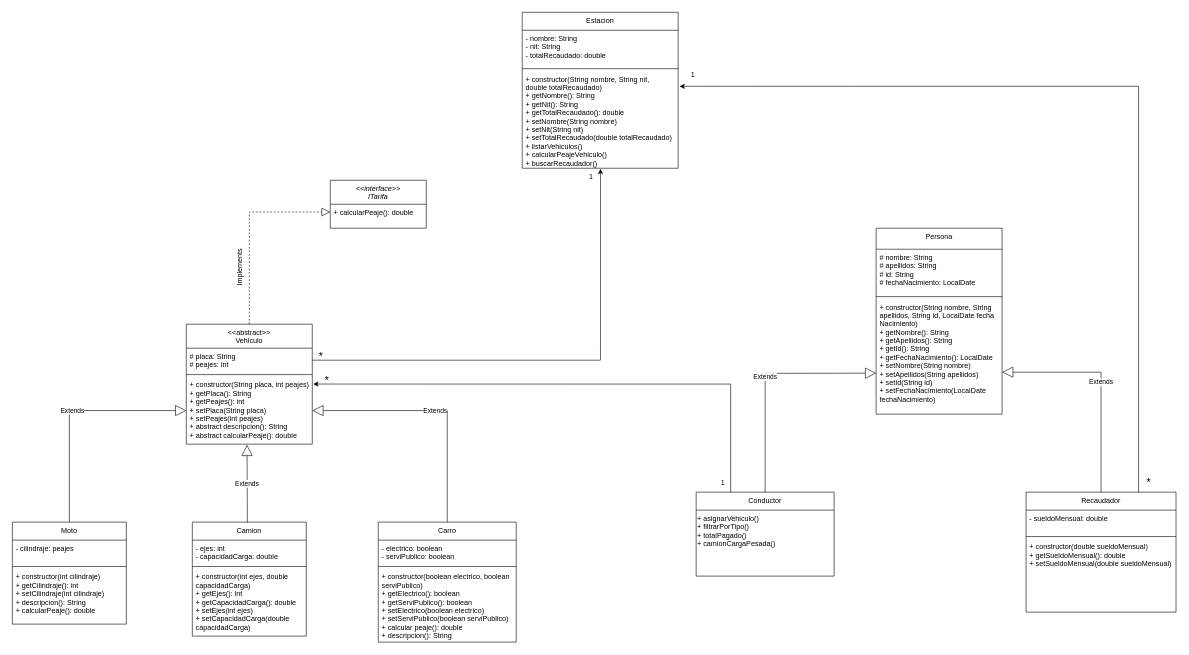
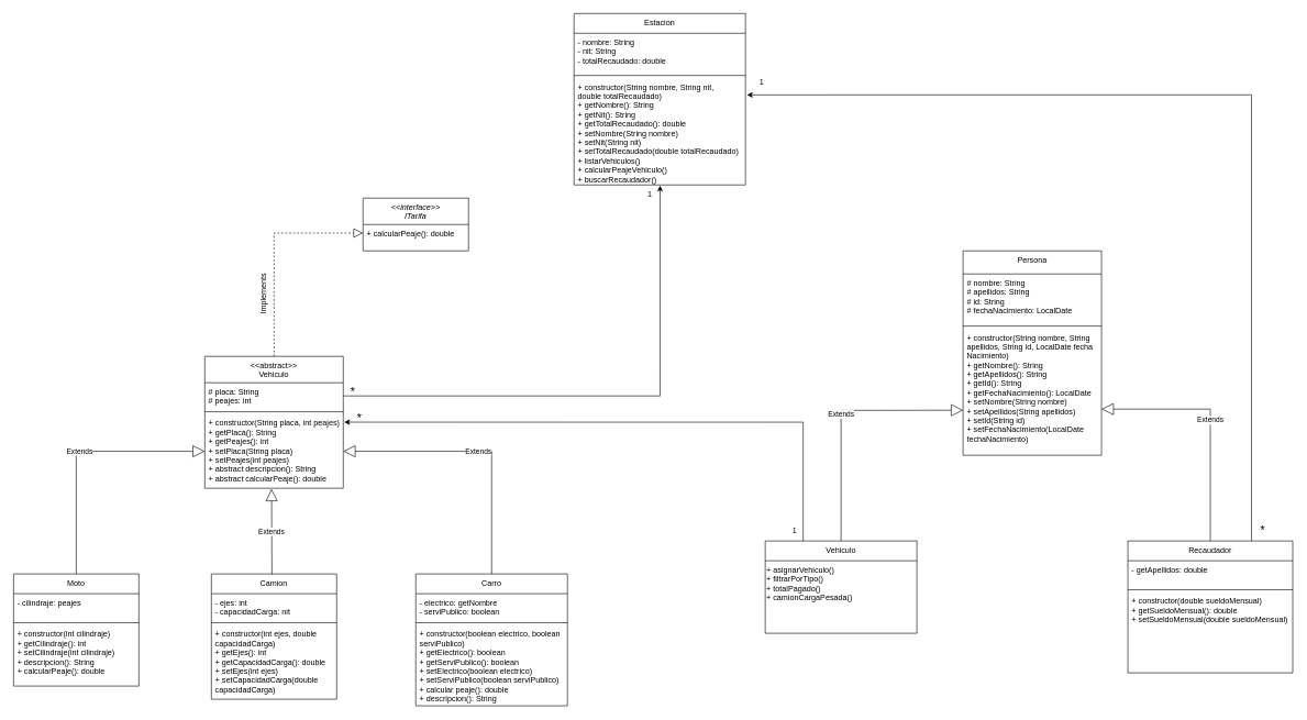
  <mxCell id="0" />
  <mxCell id="1" parent="0" />
  <mxCell id="2" value="&lt;&lt;interface&gt;&gt;&#10;ITarifa" style="swimlane;fontStyle=2;align=center;verticalAlign=top;childLayout=stackLayout;horizontal=1;startSize=40;horizontalStack=0;resizeParent=1;resizeLast=0;collapsible=1;marginBottom=0;rounded=0;shadow=0;strokeWidth=1;" parent="1" vertex="1"><mxGeometry x="550" y="300" width="160" height="80" as="geometry"><mxRectangle x="230" y="140" width="160" height="26" as="alternateBounds" /></mxGeometry></mxCell>
  <mxCell id="3" value="+ calcularPeaje(): double" style="text;align=left;verticalAlign=top;spacingLeft=4;spacingRight=4;overflow=hidden;rotatable=0;points=[[0,0.5],[1,0.5]];portConstraint=eastwest;" parent="2" vertex="1"><mxGeometry y="40" width="160" height="26" as="geometry" /></mxCell>
  <mxCell id="4" value="&lt;&lt;abstract&gt;&gt;&#10;Vehiculo" style="swimlane;fontStyle=0;align=center;verticalAlign=top;childLayout=stackLayout;horizontal=1;startSize=40;horizontalStack=0;resizeParent=1;resizeLast=0;collapsible=1;marginBottom=0;rounded=0;shadow=0;strokeWidth=1;" parent="1" vertex="1"><mxGeometry x="310" y="540" width="210" height="200" as="geometry"><mxRectangle x="550" y="140" width="160" height="26" as="alternateBounds" /></mxGeometry></mxCell>
  <mxCell id="5" value="# placa: String&#10;# peajes: int" style="text;align=left;verticalAlign=top;spacingLeft=4;spacingRight=4;overflow=hidden;rotatable=0;points=[[0,0.5],[1,0.5]];portConstraint=eastwest;rounded=0;shadow=0;html=0;" parent="4" vertex="1"><mxGeometry y="40" width="210" height="40" as="geometry" /></mxCell>
  <mxCell id="6" value="" style="line;html=1;strokeWidth=1;align=left;verticalAlign=middle;spacingTop=-1;spacingLeft=3;spacingRight=3;rotatable=0;labelPosition=right;points=[];portConstraint=eastwest;" parent="4" vertex="1"><mxGeometry y="80" width="210" height="8" as="geometry" /></mxCell>
  <mxCell id="7" value="+ constructor(String placa, int peajes)&#10;+ getPlaca(): String&#10;+ getPeajes(): int&#10;+ setPlaca(String placa)&#10;+ setPeajes(int peajes)&#10;+ abstract descripcion(): String&#10;+ abstract calcularPeaje(): double " style="text;align=left;verticalAlign=top;spacingLeft=4;spacingRight=4;overflow=hidden;rotatable=0;points=[[0,0.5],[1,0.5]];portConstraint=eastwest;" parent="4" vertex="1"><mxGeometry y="88" width="210" height="112" as="geometry" /></mxCell>
  <mxCell id="8" value="Moto" style="swimlane;fontStyle=0;align=center;verticalAlign=top;childLayout=stackLayout;horizontal=1;startSize=30;horizontalStack=0;resizeParent=1;resizeLast=0;collapsible=1;marginBottom=0;rounded=0;shadow=0;strokeWidth=1;" vertex="1" parent="1"><mxGeometry x="20" y="870" width="190" height="170" as="geometry"><mxRectangle x="550" y="140" width="160" height="26" as="alternateBounds" /></mxGeometry></mxCell>
  <mxCell id="9" value="- cilindraje: peajes" style="text;align=left;verticalAlign=top;spacingLeft=4;spacingRight=4;overflow=hidden;rotatable=0;points=[[0,0.5],[1,0.5]];portConstraint=eastwest;rounded=0;shadow=0;html=0;" vertex="1" parent="8"><mxGeometry y="30" width="190" height="40" as="geometry" /></mxCell>
  <mxCell id="10" value="" style="line;html=1;strokeWidth=1;align=left;verticalAlign=middle;spacingTop=-1;spacingLeft=3;spacingRight=3;rotatable=0;labelPosition=right;points=[];portConstraint=eastwest;" vertex="1" parent="8"><mxGeometry y="70" width="190" height="8" as="geometry" /></mxCell>
  <mxCell id="11" value="+ constructor(int cilindraje)&#10;+ getCilindraje(): int&#10;+ setCilindraje(int cilindraje)&#10;+ descripcion(): String&#10;+ calcularPeaje(): double" style="text;align=left;verticalAlign=top;spacingLeft=4;spacingRight=4;overflow=hidden;rotatable=0;points=[[0,0.5],[1,0.5]];portConstraint=eastwest;" vertex="1" parent="8"><mxGeometry y="78" width="190" height="92" as="geometry" /></mxCell>
  <mxCell id="12" value="Camion" style="swimlane;fontStyle=0;align=center;verticalAlign=top;childLayout=stackLayout;horizontal=1;startSize=30;horizontalStack=0;resizeParent=1;resizeLast=0;collapsible=1;marginBottom=0;rounded=0;shadow=0;strokeWidth=1;" vertex="1" parent="1"><mxGeometry x="320" y="870" width="190" height="190" as="geometry"><mxRectangle x="550" y="140" width="160" height="26" as="alternateBounds" /></mxGeometry></mxCell>
- <mxCell id="13" value="- ejes: int&#10;- capacidadCarga: double" style="text;align=left;verticalAlign=top;spacingLeft=4;spacingRight=4;overflow=hidden;rotatable=0;points=[[0,0.5],[1,0.5]];portConstraint=eastwest;rounded=0;shadow=0;html=0;" vertex="1" parent="12"><mxGeometry y="30" width="190" height="40" as="geometry" /></mxCell>
+ <mxCell id="13" value="- ejes: int&#10;- capacidadCarga: nit" style="text;align=left;verticalAlign=top;spacingLeft=4;spacingRight=4;overflow=hidden;rotatable=0;points=[[0,0.5],[1,0.5]];portConstraint=eastwest;rounded=0;shadow=0;html=0;" vertex="1" parent="12"><mxGeometry y="30" width="190" height="40" as="geometry" /></mxCell>
  <mxCell id="14" value="" style="line;html=1;strokeWidth=1;align=left;verticalAlign=middle;spacingTop=-1;spacingLeft=3;spacingRight=3;rotatable=0;labelPosition=right;points=[];portConstraint=eastwest;" vertex="1" parent="12"><mxGeometry y="70" width="190" height="8" as="geometry" /></mxCell>
  <mxCell id="15" value="+ constructor(int ejes, double&#10;capacidadCarga)&#10;+ getEjes(): int&#10;+ getCapacidadCarga(): double&#10;+ setEjes(int ejes)&#10;+ setCapacidadCarga(double &#10;capacidadCarga)" style="text;align=left;verticalAlign=top;spacingLeft=4;spacingRight=4;overflow=hidden;rotatable=0;points=[[0,0.5],[1,0.5]];portConstraint=eastwest;" vertex="1" parent="12"><mxGeometry y="78" width="190" height="112" as="geometry" /></mxCell>
  <mxCell id="16" value="Carro" style="swimlane;fontStyle=0;align=center;verticalAlign=top;childLayout=stackLayout;horizontal=1;startSize=30;horizontalStack=0;resizeParent=1;resizeLast=0;collapsible=1;marginBottom=0;rounded=0;shadow=0;strokeWidth=1;" vertex="1" parent="1"><mxGeometry x="630" y="870" width="230" height="200" as="geometry"><mxRectangle x="550" y="140" width="160" height="26" as="alternateBounds" /></mxGeometry></mxCell>
- <mxCell id="17" value="- electrico: boolean&#10;- serviPublico: boolean" style="text;align=left;verticalAlign=top;spacingLeft=4;spacingRight=4;overflow=hidden;rotatable=0;points=[[0,0.5],[1,0.5]];portConstraint=eastwest;rounded=0;shadow=0;html=0;" vertex="1" parent="16"><mxGeometry y="30" width="230" height="40" as="geometry" /></mxCell>
+ <mxCell id="17" value="- electrico: getNombre&#10;- serviPublico: boolean" style="text;align=left;verticalAlign=top;spacingLeft=4;spacingRight=4;overflow=hidden;rotatable=0;points=[[0,0.5],[1,0.5]];portConstraint=eastwest;rounded=0;shadow=0;html=0;" vertex="1" parent="16"><mxGeometry y="30" width="230" height="40" as="geometry" /></mxCell>
  <mxCell id="18" value="" style="line;html=1;strokeWidth=1;align=left;verticalAlign=middle;spacingTop=-1;spacingLeft=3;spacingRight=3;rotatable=0;labelPosition=right;points=[];portConstraint=eastwest;" vertex="1" parent="16"><mxGeometry y="70" width="230" height="8" as="geometry" /></mxCell>
  <mxCell id="19" value="+ constructor(boolean electrico, boolean&#10;serviPublico)&#10;+ getElectrico(): boolean&#10;+ getServiPublico(): boolean &#10;+ setElectrico(boolean electrico)&#10;+ setServiPublico(boolean serviPublico)&#10;+ calcular peaje(): double&#10;+ descripcion(): String" style="text;align=left;verticalAlign=top;spacingLeft=4;spacingRight=4;overflow=hidden;rotatable=0;points=[[0,0.5],[1,0.5]];portConstraint=eastwest;" vertex="1" parent="16"><mxGeometry y="78" width="230" height="122" as="geometry" /></mxCell>
  <mxCell id="20" value="" style="endArrow=block;dashed=1;endFill=0;endSize=12;html=1;rounded=0;entryX=0;entryY=0.5;entryDx=0;entryDy=0;exitX=0.5;exitY=0;exitDx=0;exitDy=0;" edge="1" parent="1" source="4" target="3"><mxGeometry width="160" relative="1" as="geometry"><mxPoint x="440" y="530" as="sourcePoint" /><mxPoint x="600" y="530" as="targetPoint" /><Array as="points"><mxPoint x="415" y="353" /></Array></mxGeometry></mxCell>
  <mxCell id="21" value="Implements" style="text;html=1;align=center;verticalAlign=middle;whiteSpace=wrap;rounded=0;rotation=-90;" vertex="1" parent="1"><mxGeometry x="370" y="430" width="60" height="30" as="geometry" /></mxCell>
  <mxCell id="22" value="Extends" style="endArrow=block;endSize=16;endFill=0;html=1;rounded=0;entryX=0;entryY=0.5;entryDx=0;entryDy=0;exitX=0.5;exitY=0;exitDx=0;exitDy=0;" edge="1" parent="1" source="8" target="7"><mxGeometry width="160" relative="1" as="geometry"><mxPoint x="410" y="780" as="sourcePoint" /><mxPoint x="570" y="780" as="targetPoint" /><Array as="points"><mxPoint x="115" y="684" /></Array></mxGeometry></mxCell>
  <mxCell id="23" value="Extends" style="endArrow=block;endSize=16;endFill=0;html=1;rounded=0;entryX=0.482;entryY=1.009;entryDx=0;entryDy=0;entryPerimeter=0;exitX=0.483;exitY=0.004;exitDx=0;exitDy=0;exitPerimeter=0;" edge="1" parent="1" source="12" target="7"><mxGeometry width="160" relative="1" as="geometry"><mxPoint x="420" y="790" as="sourcePoint" /><mxPoint x="580" y="790" as="targetPoint" /></mxGeometry></mxCell>
  <mxCell id="24" value="Extends" style="endArrow=block;endSize=16;endFill=0;html=1;rounded=0;entryX=1;entryY=0.5;entryDx=0;entryDy=0;exitX=0.5;exitY=0;exitDx=0;exitDy=0;" edge="1" parent="1" source="16" target="7"><mxGeometry width="160" relative="1" as="geometry"><mxPoint x="620" y="810" as="sourcePoint" /><mxPoint x="780" y="810" as="targetPoint" /><Array as="points"><mxPoint x="745" y="684" /></Array></mxGeometry></mxCell>
  <mxCell id="25" value="Persona" style="swimlane;fontStyle=0;align=center;verticalAlign=top;childLayout=stackLayout;horizontal=1;startSize=35;horizontalStack=0;resizeParent=1;resizeLast=0;collapsible=1;marginBottom=0;rounded=0;shadow=0;strokeWidth=1;" vertex="1" parent="1"><mxGeometry x="1460" y="380" width="210" height="310" as="geometry"><mxRectangle x="550" y="140" width="160" height="26" as="alternateBounds" /></mxGeometry></mxCell>
  <mxCell id="26" value="# nombre: String&#10;# apellidos: String&#10;# id: String&#10;# fechaNacimiento: LocalDate" style="text;align=left;verticalAlign=top;spacingLeft=4;spacingRight=4;overflow=hidden;rotatable=0;points=[[0,0.5],[1,0.5]];portConstraint=eastwest;rounded=0;shadow=0;html=0;" vertex="1" parent="25"><mxGeometry y="35" width="210" height="75" as="geometry" /></mxCell>
  <mxCell id="27" value="" style="line;html=1;strokeWidth=1;align=left;verticalAlign=middle;spacingTop=-1;spacingLeft=3;spacingRight=3;rotatable=0;labelPosition=right;points=[];portConstraint=eastwest;" vertex="1" parent="25"><mxGeometry y="110" width="210" height="8" as="geometry" /></mxCell>
  <mxCell id="28" value="+ constructor(String nombre, String&#10;apellidos, String id, LocalDate fecha&#10;Nacimiento)&#10;+ getNombre(): String&#10;+ getApellidos(): String&#10;+ getId(): String&#10;+ getFechaNacimiento(): LocalDate&#10;+ setNombre(String nombre)&#10;+ setApellidos(String apellidos)&#10;+ setId(String id)&#10;+ setFechaNacimiento(LocalDate&#10;fechaNacimiento) " style="text;align=left;verticalAlign=top;spacingLeft=4;spacingRight=4;overflow=hidden;rotatable=0;points=[[0,0.5],[1,0.5]];portConstraint=eastwest;" vertex="1" parent="25"><mxGeometry y="118" width="210" height="192" as="geometry" /></mxCell>
- <mxCell id="29" value="Conductor" style="swimlane;fontStyle=0;align=center;verticalAlign=top;childLayout=stackLayout;horizontal=1;startSize=30;horizontalStack=0;resizeParent=1;resizeLast=0;collapsible=1;marginBottom=0;rounded=0;shadow=0;strokeWidth=1;" vertex="1" parent="1"><mxGeometry x="1160" y="820" width="230" height="140" as="geometry"><mxRectangle x="550" y="140" width="160" height="26" as="alternateBounds" /></mxGeometry></mxCell>
+ <mxCell id="29" value="Vehiculo" style="swimlane;fontStyle=0;align=center;verticalAlign=top;childLayout=stackLayout;horizontal=1;startSize=30;horizontalStack=0;resizeParent=1;resizeLast=0;collapsible=1;marginBottom=0;rounded=0;shadow=0;strokeWidth=1;" vertex="1" parent="1"><mxGeometry x="1160" y="820" width="230" height="140" as="geometry"><mxRectangle x="550" y="140" width="160" height="26" as="alternateBounds" /></mxGeometry></mxCell>
  <mxCell id="30" value="&lt;div style=&quot;&quot;&gt;&lt;span style=&quot;background-color: transparent; color: light-dark(rgb(0, 0, 0), rgb(255, 255, 255));&quot;&gt;+ asignarVehiculo()&lt;/span&gt;&lt;/div&gt;&lt;div style=&quot;&quot;&gt;&lt;span style=&quot;background-color: transparent; color: light-dark(rgb(0, 0, 0), rgb(255, 255, 255));&quot;&gt;+ filtrarPorTipo()&lt;/span&gt;&lt;/div&gt;&lt;div style=&quot;&quot;&gt;&lt;span style=&quot;background-color: transparent; color: light-dark(rgb(0, 0, 0), rgb(255, 255, 255));&quot;&gt;+ totalPagado()&lt;/span&gt;&lt;/div&gt;&lt;div style=&quot;&quot;&gt;&lt;span style=&quot;background-color: transparent; color: light-dark(rgb(0, 0, 0), rgb(255, 255, 255));&quot;&gt;+ camionCargaPesada()&lt;/span&gt;&lt;/div&gt;" style="text;html=1;align=left;verticalAlign=middle;resizable=0;points=[];autosize=1;strokeColor=none;fillColor=none;" vertex="1" parent="29"><mxGeometry y="30" width="230" height="70" as="geometry" /></mxCell>
  <mxCell id="31" value="Recaudador" style="swimlane;fontStyle=0;align=center;verticalAlign=top;childLayout=stackLayout;horizontal=1;startSize=30;horizontalStack=0;resizeParent=1;resizeLast=0;collapsible=1;marginBottom=0;rounded=0;shadow=0;strokeWidth=1;" vertex="1" parent="1"><mxGeometry x="1710" y="820" width="250" height="200" as="geometry"><mxRectangle x="550" y="140" width="160" height="26" as="alternateBounds" /></mxGeometry></mxCell>
- <mxCell id="32" value="- sueldoMensual: double" style="text;align=left;verticalAlign=top;spacingLeft=4;spacingRight=4;overflow=hidden;rotatable=0;points=[[0,0.5],[1,0.5]];portConstraint=eastwest;rounded=0;shadow=0;html=0;" vertex="1" parent="31"><mxGeometry y="30" width="250" height="40" as="geometry" /></mxCell>
+ <mxCell id="32" value="- getApellidos: double" style="text;align=left;verticalAlign=top;spacingLeft=4;spacingRight=4;overflow=hidden;rotatable=0;points=[[0,0.5],[1,0.5]];portConstraint=eastwest;rounded=0;shadow=0;html=0;" vertex="1" parent="31"><mxGeometry y="30" width="250" height="40" as="geometry" /></mxCell>
  <mxCell id="33" value="" style="line;html=1;strokeWidth=1;align=left;verticalAlign=middle;spacingTop=-1;spacingLeft=3;spacingRight=3;rotatable=0;labelPosition=right;points=[];portConstraint=eastwest;" vertex="1" parent="31"><mxGeometry y="70" width="250" height="8" as="geometry" /></mxCell>
  <mxCell id="34" value="+ constructor(double sueldoMensual)&#10;+ getSueldoMensual(): double&#10;+ setSueldoMensual(double sueldoMensual)" style="text;align=left;verticalAlign=top;spacingLeft=4;spacingRight=4;overflow=hidden;rotatable=0;points=[[0,0.5],[1,0.5]];portConstraint=eastwest;" vertex="1" parent="31"><mxGeometry y="78" width="250" height="122" as="geometry" /></mxCell>
  <mxCell id="35" value="Extends" style="endArrow=block;endSize=16;endFill=0;html=1;rounded=0;exitX=0.5;exitY=0;exitDx=0;exitDy=0;" edge="1" parent="1" source="31"><mxGeometry width="160" relative="1" as="geometry"><mxPoint x="1875" y="806" as="sourcePoint" /><mxPoint x="1670" y="620" as="targetPoint" /><Array as="points"><mxPoint x="1835" y="620" /></Array></mxGeometry></mxCell>
  <mxCell id="36" value="Extends" style="endArrow=block;endSize=16;endFill=0;html=1;rounded=0;exitX=0.5;exitY=0;exitDx=0;exitDy=0;entryX=0.001;entryY=0.644;entryDx=0;entryDy=0;entryPerimeter=0;" edge="1" parent="1" source="29" target="28"><mxGeometry width="160" relative="1" as="geometry"><mxPoint x="1357.5" y="830" as="sourcePoint" /><mxPoint x="1420" y="610" as="targetPoint" /><Array as="points"><mxPoint x="1275" y="622" /></Array></mxGeometry></mxCell>
  <mxCell id="37" value="Estacion" style="swimlane;fontStyle=0;align=center;verticalAlign=top;childLayout=stackLayout;horizontal=1;startSize=30;horizontalStack=0;resizeParent=1;resizeLast=0;collapsible=1;marginBottom=0;rounded=0;shadow=0;strokeWidth=1;" vertex="1" parent="1"><mxGeometry x="870" y="20" width="260" height="260" as="geometry"><mxRectangle x="550" y="140" width="160" height="26" as="alternateBounds" /></mxGeometry></mxCell>
  <mxCell id="38" value="- nombre: String&#10;- nit: String&#10;- totalRecaudado: double" style="text;align=left;verticalAlign=top;spacingLeft=4;spacingRight=4;overflow=hidden;rotatable=0;points=[[0,0.5],[1,0.5]];portConstraint=eastwest;rounded=0;shadow=0;html=0;" vertex="1" parent="37"><mxGeometry y="30" width="260" height="60" as="geometry" /></mxCell>
  <mxCell id="39" value="" style="line;html=1;strokeWidth=1;align=left;verticalAlign=middle;spacingTop=-1;spacingLeft=3;spacingRight=3;rotatable=0;labelPosition=right;points=[];portConstraint=eastwest;" vertex="1" parent="37"><mxGeometry y="90" width="260" height="8" as="geometry" /></mxCell>
  <mxCell id="40" value="+ constructor(String nombre, String nit, &#10;double totalRecaudado)&#10;+ getNombre(): String&#10;+ getNit(): String&#10;+ getTotalRecaudado(): double&#10;+ setNombre(String nombre)&#10;+ setNit(String nit)&#10;+ setTotalRecaudado(double totalRecaudado)&#10;+ listarVehiculos()&#10;+ calcularPeajeVehiculo()&#10;+ buscarRecaudador()" style="text;align=left;verticalAlign=top;spacingLeft=4;spacingRight=4;overflow=hidden;rotatable=0;points=[[0,0.5],[1,0.5]];portConstraint=eastwest;" vertex="1" parent="37"><mxGeometry y="98" width="260" height="162" as="geometry" /></mxCell>
  <mxCell id="41" value="1" style="text;html=1;align=center;verticalAlign=middle;whiteSpace=wrap;rounded=0;rotation=0;" vertex="1" parent="1"><mxGeometry x="960" y="280" width="50" height="30" as="geometry" /></mxCell>
  <mxCell id="42" value="&lt;span style=&quot;font-size: 18px;&quot;&gt;*&lt;/span&gt;" style="text;html=1;align=center;verticalAlign=middle;whiteSpace=wrap;rounded=0;rotation=0;" vertex="1" parent="1"><mxGeometry x="510" y="580" width="50" height="30" as="geometry" /></mxCell>
  <mxCell id="43" style="edgeStyle=orthogonalEdgeStyle;rounded=0;orthogonalLoop=1;jettySize=auto;html=1;exitX=1;exitY=0.5;exitDx=0;exitDy=0;entryX=0.502;entryY=1.006;entryDx=0;entryDy=0;entryPerimeter=0;" edge="1" parent="1" source="5" target="40"><mxGeometry relative="1" as="geometry" /></mxCell>
  <mxCell id="44" style="edgeStyle=orthogonalEdgeStyle;rounded=0;orthogonalLoop=1;jettySize=auto;html=1;exitX=0.75;exitY=0;exitDx=0;exitDy=0;entryX=1.009;entryY=0.157;entryDx=0;entryDy=0;entryPerimeter=0;" edge="1" parent="1" source="31" target="40"><mxGeometry relative="1" as="geometry" /></mxCell>
  <mxCell id="45" value="1" style="text;html=1;align=center;verticalAlign=middle;whiteSpace=wrap;rounded=0;rotation=0;" vertex="1" parent="1"><mxGeometry x="1130" y="110" width="50" height="30" as="geometry" /></mxCell>
  <mxCell id="46" value="&lt;span style=&quot;font-size: 18px;&quot;&gt;*&lt;/span&gt;" style="text;html=1;align=center;verticalAlign=middle;whiteSpace=wrap;rounded=0;rotation=0;" vertex="1" parent="1"><mxGeometry x="1890" y="790" width="50" height="30" as="geometry" /></mxCell>
  <mxCell id="47" style="edgeStyle=orthogonalEdgeStyle;rounded=0;orthogonalLoop=1;jettySize=auto;html=1;exitX=0.25;exitY=0;exitDx=0;exitDy=0;entryX=1.007;entryY=0.105;entryDx=0;entryDy=0;entryPerimeter=0;" edge="1" parent="1" source="29" target="7"><mxGeometry relative="1" as="geometry" /></mxCell>
  <mxCell id="48" value="&lt;span style=&quot;font-size: 18px;&quot;&gt;*&lt;/span&gt;" style="text;html=1;align=center;verticalAlign=middle;whiteSpace=wrap;rounded=0;rotation=0;" vertex="1" parent="1"><mxGeometry x="520" y="620" width="50" height="30" as="geometry" /></mxCell>
  <mxCell id="49" value="1" style="text;html=1;align=center;verticalAlign=middle;whiteSpace=wrap;rounded=0;rotation=0;" vertex="1" parent="1"><mxGeometry x="1180" y="790" width="50" height="30" as="geometry" /></mxCell>
